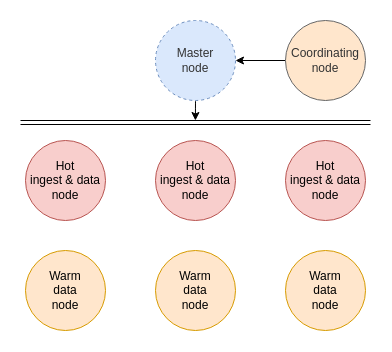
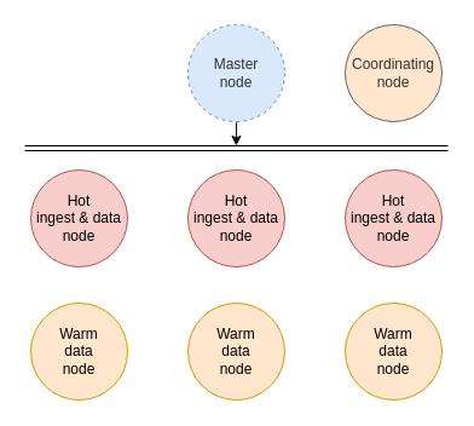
  <mxCell id="0" />
  <mxCell id="1" parent="0" />
  <mxCell id="2" value="Warm&lt;br&gt;data&lt;br&gt;node" style="ellipse;whiteSpace=wrap;html=1;aspect=fixed;fillColor=#ffe6cc;strokeColor=#d79b00;" vertex="1" parent="1"><mxGeometry x="155" y="250" width="80" height="80" as="geometry" /></mxCell>
  <mxCell id="3" value="Hot&lt;br&gt;ingest &amp;amp; data&lt;br&gt;node" style="ellipse;whiteSpace=wrap;html=1;aspect=fixed;fillColor=#f8cecc;strokeColor=#b85450;" vertex="1" parent="1"><mxGeometry x="25" y="140" width="80" height="80" as="geometry" /></mxCell>
  <mxCell id="4" value="Hot&lt;br&gt;ingest &amp;amp; data&lt;br&gt;node" style="ellipse;whiteSpace=wrap;html=1;aspect=fixed;fillColor=#f8cecc;strokeColor=#b85450;" vertex="1" parent="1"><mxGeometry x="285" y="140" width="80" height="80" as="geometry" /></mxCell>
  <mxCell id="5" value="Warm&lt;br&gt;data&lt;br&gt;node" style="ellipse;whiteSpace=wrap;html=1;aspect=fixed;fillColor=#ffe6cc;strokeColor=#d79b00;" vertex="1" parent="1"><mxGeometry x="25" y="250" width="80" height="80" as="geometry" /></mxCell>
  <mxCell id="6" value="Warm&lt;br&gt;data&lt;br&gt;node" style="ellipse;whiteSpace=wrap;html=1;aspect=fixed;fillColor=#ffe6cc;strokeColor=#d79b00;" vertex="1" parent="1"><mxGeometry x="285" y="250" width="80" height="80" as="geometry" /></mxCell>
  <mxCell id="7" style="edgeStyle=orthogonalEdgeStyle;curved=1;rounded=0;orthogonalLoop=1;jettySize=auto;html=1;exitX=0.5;exitY=1;exitDx=0;exitDy=0;startArrow=none;startFill=0;" edge="1" parent="1" source="8"><mxGeometry relative="1" as="geometry"><mxPoint x="194.905" y="120" as="targetPoint" /></mxGeometry></mxCell>
  <mxCell id="8" value="&lt;span style=&quot;color: rgb(51 , 51 , 51)&quot;&gt;Master&lt;/span&gt;&lt;br style=&quot;color: rgb(51 , 51 , 51)&quot;&gt;&lt;span style=&quot;color: rgb(51 , 51 , 51)&quot;&gt;node&lt;/span&gt;" style="ellipse;whiteSpace=wrap;html=1;aspect=fixed;fillColor=#dae8fc;strokeColor=#6c8ebf;dashed=1;" vertex="1" parent="1"><mxGeometry x="155" y="20" width="80" height="80" as="geometry" /></mxCell>
- <mxCell id="9" style="edgeStyle=orthogonalEdgeStyle;rounded=0;orthogonalLoop=1;jettySize=auto;html=1;exitX=0;exitY=0.5;exitDx=0;exitDy=0;entryX=1;entryY=0.5;entryDx=0;entryDy=0;" edge="1" parent="1" source="10" target="8"><mxGeometry relative="1" as="geometry" /></mxCell>
  <mxCell id="10" value="Coordinating&lt;br&gt;node" style="ellipse;whiteSpace=wrap;html=1;aspect=fixed;fillColor=#ffe6cc;strokeColor=#666666;fontColor=#333333;" vertex="1" parent="1"><mxGeometry x="285" y="20" width="80" height="80" as="geometry" /></mxCell>
  <mxCell id="11" value="Hot&lt;br&gt;ingest &amp;amp; data&lt;br&gt;node" style="ellipse;whiteSpace=wrap;html=1;aspect=fixed;fillColor=#f8cecc;strokeColor=#b85450;" vertex="1" parent="1"><mxGeometry x="155" y="140" width="80" height="80" as="geometry" /></mxCell>
  <mxCell id="12" value="" style="shape=link;html=1;rounded=0;startArrow=circle;startFill=1;edgeStyle=orthogonalEdgeStyle;curved=1;" edge="1" parent="1"><mxGeometry width="100" relative="1" as="geometry"><mxPoint x="20" y="122" as="sourcePoint" /><mxPoint x="370" y="122" as="targetPoint" /></mxGeometry></mxCell>
